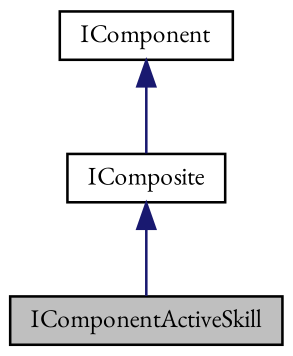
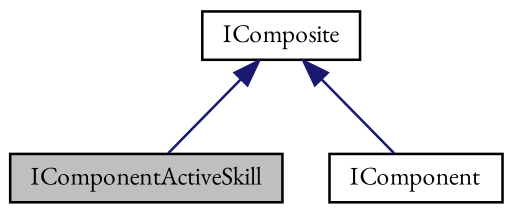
  digraph {
    fontname="EB Garamond"
    node [color=black fillcolor=white fontname="EB Garamond" fontsize=10 shape=record style=filled]
    edge [color=midnightblue dir=back fontname="EB Garamond" fontsize=10 labelfontname=Helvetica labelfontsize=10 style=solid]
    n1 [fillcolor=grey75 fontcolor=black height=0.2 label=IComponentActiveSkill width=0.4]
    n2 [height=0.2 label=IComponent width=0.4]
    n3 [height=0.2 label=IComposite width=0.4]
    n3 -> n1
-   n2 -> n3
+   n3 -> n2
  }
